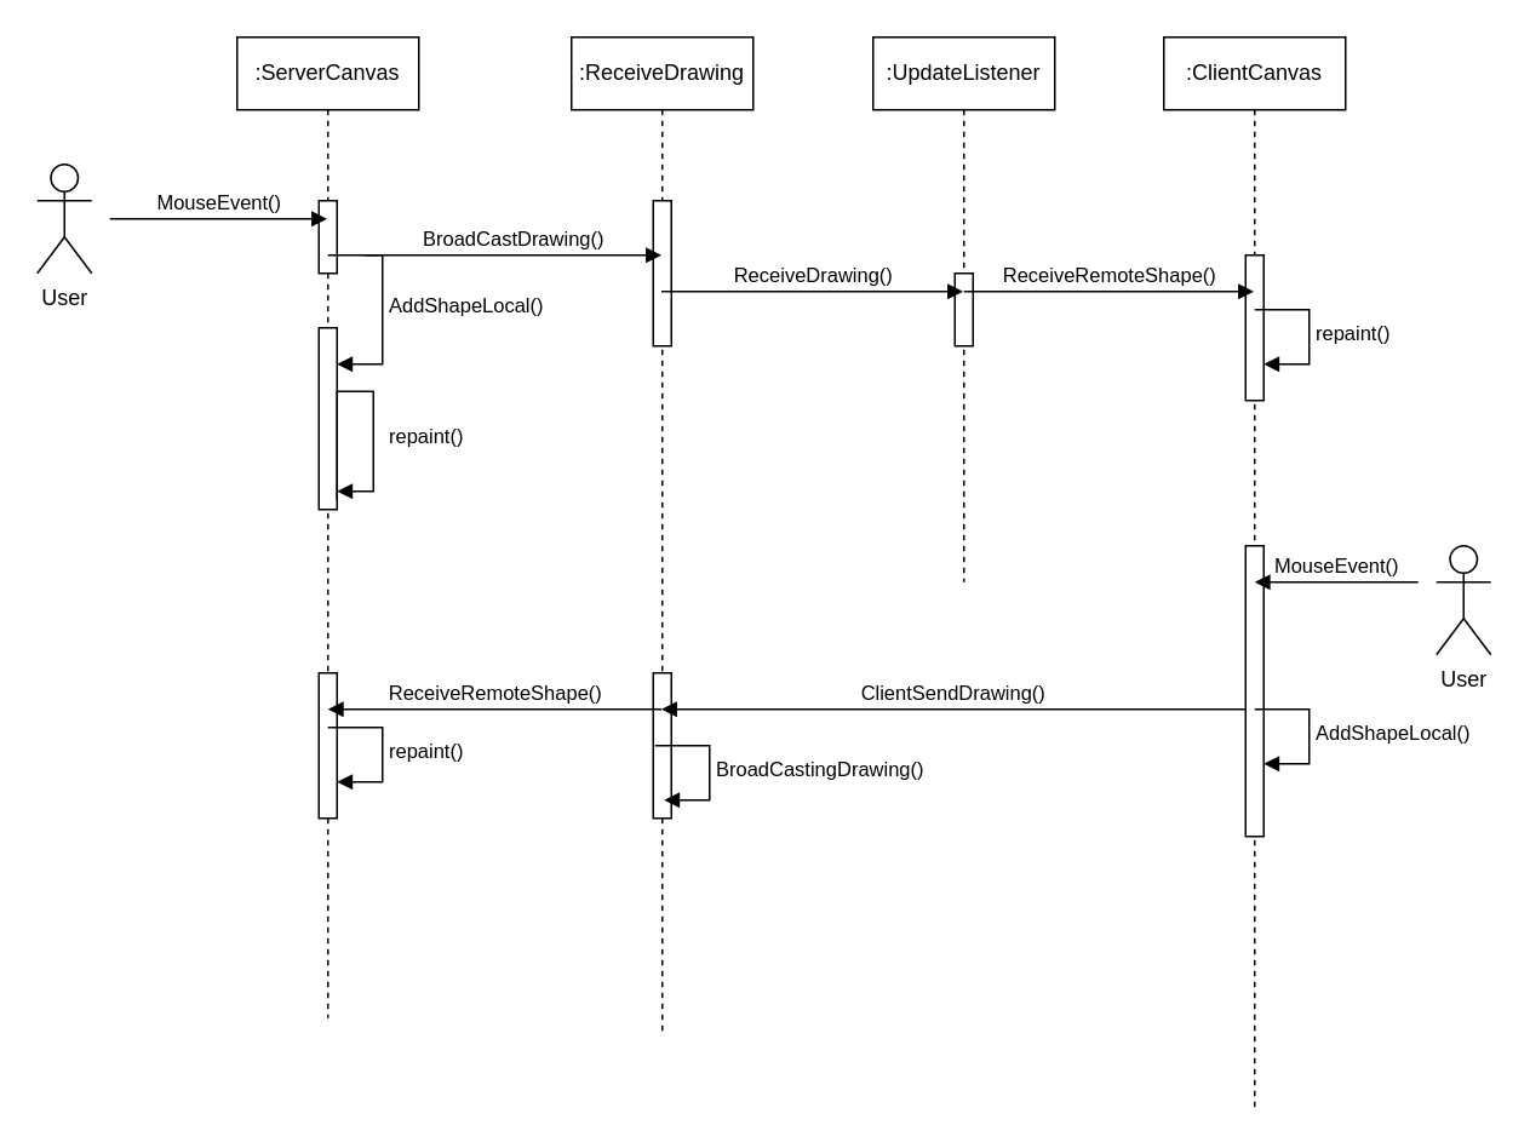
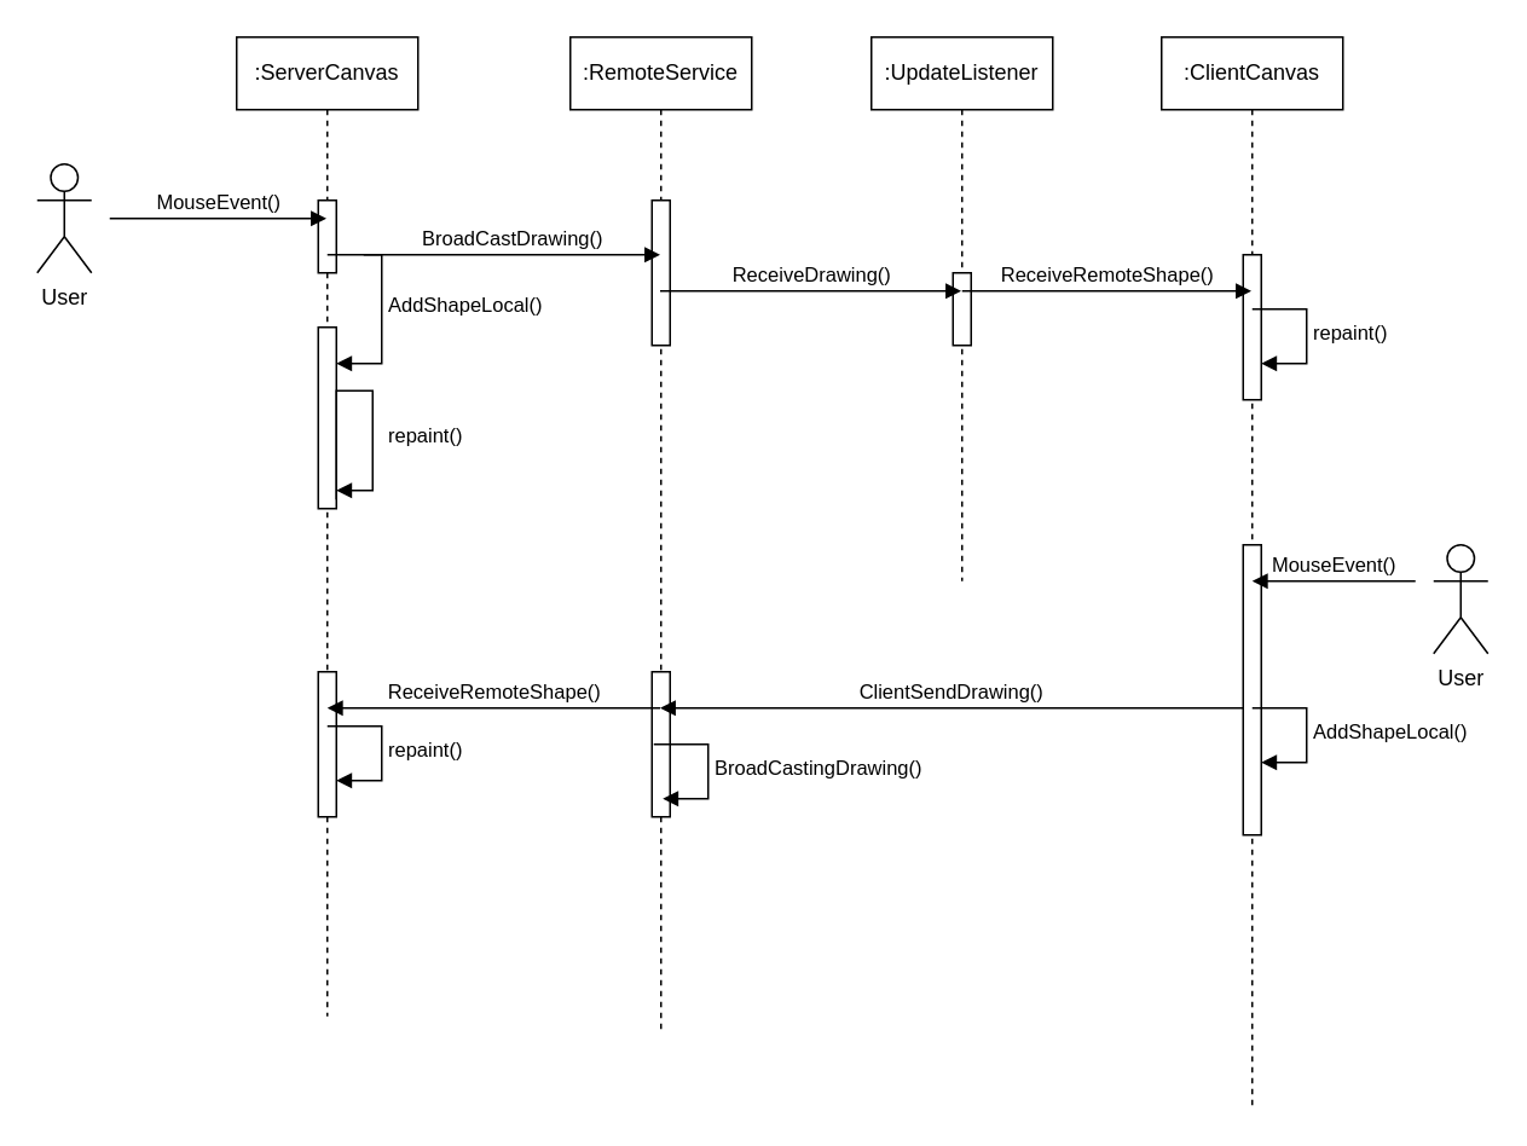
  <mxCell id="0" />
  <mxCell id="1" parent="0" />
  <mxCell id="2" value="User" style="shape=umlActor;verticalLabelPosition=bottom;verticalAlign=top;html=1;" parent="1" vertex="1"><mxGeometry x="20" y="90" width="30" height="60" as="geometry" /></mxCell>
  <mxCell id="3" value=":ServerCanvas" style="shape=umlLifeline;perimeter=lifelinePerimeter;whiteSpace=wrap;html=1;container=1;dropTarget=0;collapsible=0;recursiveResize=0;outlineConnect=0;portConstraint=eastwest;newEdgeStyle={&quot;curved&quot;:0,&quot;rounded&quot;:0};" parent="1" vertex="1"><mxGeometry x="130" y="20" width="100" height="540" as="geometry" /></mxCell>
  <mxCell id="4" value="" style="html=1;points=[[0,0,0,0,5],[0,1,0,0,-5],[1,0,0,0,5],[1,1,0,0,-5]];perimeter=orthogonalPerimeter;outlineConnect=0;targetShapes=umlLifeline;portConstraint=eastwest;newEdgeStyle={&quot;curved&quot;:0,&quot;rounded&quot;:0};" parent="3" vertex="1"><mxGeometry x="45" y="90" width="10" height="40" as="geometry" /></mxCell>
  <mxCell id="5" value="" style="html=1;points=[[0,0,0,0,5],[0,1,0,0,-5],[1,0,0,0,5],[1,1,0,0,-5]];perimeter=orthogonalPerimeter;outlineConnect=0;targetShapes=umlLifeline;portConstraint=eastwest;newEdgeStyle={&quot;curved&quot;:0,&quot;rounded&quot;:0};" parent="3" vertex="1"><mxGeometry x="45" y="160" width="10" height="100" as="geometry" /></mxCell>
  <mxCell id="6" value="AddShapeLocal()" style="html=1;align=left;spacingLeft=2;endArrow=block;rounded=0;edgeStyle=orthogonalEdgeStyle;curved=0;rounded=0;exitX=0.5;exitY=0.75;exitDx=0;exitDy=0;exitPerimeter=0;" parent="3" source="4" target="5" edge="1"><mxGeometry relative="1" as="geometry"><mxPoint x="60" y="120" as="sourcePoint" /><Array as="points"><mxPoint x="80" y="120" /><mxPoint x="80" y="180" /></Array></mxGeometry></mxCell>
  <mxCell id="7" value="repaint()" style="html=1;align=left;spacingLeft=2;endArrow=block;rounded=0;edgeStyle=orthogonalEdgeStyle;curved=0;rounded=0;exitX=1;exitY=1;exitDx=0;exitDy=-5;exitPerimeter=0;" parent="3" source="5" edge="1"><mxGeometry x="0.355" y="5" relative="1" as="geometry"><mxPoint x="45" y="220" as="sourcePoint" /><Array as="points"><mxPoint x="75" y="195" /><mxPoint x="75" y="250" /></Array><mxPoint x="55" y="250" as="targetPoint" /><mxPoint as="offset" /></mxGeometry></mxCell>
  <mxCell id="8" value="" style="html=1;points=[[0,0,0,0,5],[0,1,0,0,-5],[1,0,0,0,5],[1,1,0,0,-5]];perimeter=orthogonalPerimeter;outlineConnect=0;targetShapes=umlLifeline;portConstraint=eastwest;newEdgeStyle={&quot;curved&quot;:0,&quot;rounded&quot;:0};" vertex="1" parent="3"><mxGeometry x="45" y="350" width="10" height="80" as="geometry" /></mxCell>
  <mxCell id="9" value="MouseEvent()" style="html=1;verticalAlign=bottom;endArrow=block;curved=0;rounded=0;" parent="1" target="3" edge="1"><mxGeometry width="80" relative="1" as="geometry"><mxPoint x="60" y="120" as="sourcePoint" /><mxPoint x="140" y="120" as="targetPoint" /></mxGeometry></mxCell>
- <mxCell id="10" value=":ReceiveDrawing" style="shape=umlLifeline;perimeter=lifelinePerimeter;whiteSpace=wrap;html=1;container=1;dropTarget=0;collapsible=0;recursiveResize=0;outlineConnect=0;portConstraint=eastwest;newEdgeStyle={&quot;curved&quot;:0,&quot;rounded&quot;:0};" parent="1" vertex="1"><mxGeometry x="314" y="20" width="100" height="550" as="geometry" /></mxCell>
+ <mxCell id="10" value=":RemoteService" style="shape=umlLifeline;perimeter=lifelinePerimeter;whiteSpace=wrap;html=1;container=1;dropTarget=0;collapsible=0;recursiveResize=0;outlineConnect=0;portConstraint=eastwest;newEdgeStyle={&quot;curved&quot;:0,&quot;rounded&quot;:0};" parent="1" vertex="1"><mxGeometry x="314" y="20" width="100" height="550" as="geometry" /></mxCell>
  <mxCell id="11" value="" style="html=1;points=[[0,0,0,0,5],[0,1,0,0,-5],[1,0,0,0,5],[1,1,0,0,-5]];perimeter=orthogonalPerimeter;outlineConnect=0;targetShapes=umlLifeline;portConstraint=eastwest;newEdgeStyle={&quot;curved&quot;:0,&quot;rounded&quot;:0};" parent="10" vertex="1"><mxGeometry x="45" y="90" width="10" height="80" as="geometry" /></mxCell>
  <mxCell id="12" value="" style="html=1;points=[[0,0,0,0,5],[0,1,0,0,-5],[1,0,0,0,5],[1,1,0,0,-5]];perimeter=orthogonalPerimeter;outlineConnect=0;targetShapes=umlLifeline;portConstraint=eastwest;newEdgeStyle={&quot;curved&quot;:0,&quot;rounded&quot;:0};" vertex="1" parent="10"><mxGeometry x="45" y="350" width="10" height="80" as="geometry" /></mxCell>
  <mxCell id="13" value="BroadCastDrawing()" style="html=1;verticalAlign=bottom;endArrow=block;curved=0;rounded=0;" parent="1" target="10" edge="1"><mxGeometry x="0.003" width="80" relative="1" as="geometry"><mxPoint x="200" y="140" as="sourcePoint" /><mxPoint x="280" y="140" as="targetPoint" /><mxPoint as="offset" /></mxGeometry></mxCell>
  <mxCell id="14" value=":UpdateListener" style="shape=umlLifeline;perimeter=lifelinePerimeter;whiteSpace=wrap;html=1;container=1;dropTarget=0;collapsible=0;recursiveResize=0;outlineConnect=0;portConstraint=eastwest;newEdgeStyle={&quot;curved&quot;:0,&quot;rounded&quot;:0};" parent="1" vertex="1"><mxGeometry x="480" y="20" width="100" height="300" as="geometry" /></mxCell>
  <mxCell id="15" value="" style="html=1;points=[[0,0,0,0,5],[0,1,0,0,-5],[1,0,0,0,5],[1,1,0,0,-5]];perimeter=orthogonalPerimeter;outlineConnect=0;targetShapes=umlLifeline;portConstraint=eastwest;newEdgeStyle={&quot;curved&quot;:0,&quot;rounded&quot;:0};" parent="14" vertex="1"><mxGeometry x="45" y="130" width="10" height="40" as="geometry" /></mxCell>
  <mxCell id="16" value="ReceiveDrawing()" style="html=1;verticalAlign=bottom;endArrow=block;curved=0;rounded=0;" parent="1" source="10" target="14" edge="1"><mxGeometry width="80" relative="1" as="geometry"><mxPoint x="400" y="150" as="sourcePoint" /><mxPoint x="480" y="150" as="targetPoint" /><Array as="points"><mxPoint x="460" y="160" /></Array><mxPoint as="offset" /></mxGeometry></mxCell>
  <mxCell id="17" value=":ClientCanvas" style="shape=umlLifeline;perimeter=lifelinePerimeter;whiteSpace=wrap;html=1;container=1;dropTarget=0;collapsible=0;recursiveResize=0;outlineConnect=0;portConstraint=eastwest;newEdgeStyle={&quot;curved&quot;:0,&quot;rounded&quot;:0};" parent="1" vertex="1"><mxGeometry x="640" y="20" width="100" height="590" as="geometry" /></mxCell>
  <mxCell id="18" value="" style="html=1;points=[[0,0,0,0,5],[0,1,0,0,-5],[1,0,0,0,5],[1,1,0,0,-5]];perimeter=orthogonalPerimeter;outlineConnect=0;targetShapes=umlLifeline;portConstraint=eastwest;newEdgeStyle={&quot;curved&quot;:0,&quot;rounded&quot;:0};" parent="17" vertex="1"><mxGeometry x="45" y="120" width="10" height="80" as="geometry" /></mxCell>
  <mxCell id="19" value="" style="html=1;points=[[0,0,0,0,5],[0,1,0,0,-5],[1,0,0,0,5],[1,1,0,0,-5]];perimeter=orthogonalPerimeter;outlineConnect=0;targetShapes=umlLifeline;portConstraint=eastwest;newEdgeStyle={&quot;curved&quot;:0,&quot;rounded&quot;:0};" parent="17" vertex="1"><mxGeometry x="45" y="280" width="10" height="160" as="geometry" /></mxCell>
  <mxCell id="20" value="ReceiveRemoteShape()" style="html=1;verticalAlign=bottom;endArrow=block;curved=0;rounded=0;" parent="1" target="17" edge="1"><mxGeometry width="80" relative="1" as="geometry"><mxPoint x="530" y="160" as="sourcePoint" /><mxPoint x="610" y="160" as="targetPoint" /></mxGeometry></mxCell>
  <mxCell id="21" value="repaint()" style="html=1;align=left;spacingLeft=2;endArrow=block;rounded=0;edgeStyle=orthogonalEdgeStyle;curved=0;rounded=0;" parent="1" edge="1"><mxGeometry relative="1" as="geometry"><mxPoint x="690" y="170" as="sourcePoint" /><Array as="points"><mxPoint x="720" y="200" /></Array><mxPoint x="695" y="200" as="targetPoint" /></mxGeometry></mxCell>
  <mxCell id="22" value="User" style="shape=umlActor;verticalLabelPosition=bottom;verticalAlign=top;html=1;" parent="1" vertex="1"><mxGeometry x="790" y="300" width="30" height="60" as="geometry" /></mxCell>
  <mxCell id="23" value="repaint()" style="html=1;align=left;spacingLeft=2;endArrow=block;rounded=0;edgeStyle=orthogonalEdgeStyle;curved=0;rounded=0;" edge="1" parent="1"><mxGeometry relative="1" as="geometry"><mxPoint x="180" y="400" as="sourcePoint" /><Array as="points"><mxPoint x="210" y="430" /></Array><mxPoint x="185" y="430" as="targetPoint" /></mxGeometry></mxCell>
  <mxCell id="24" value="MouseEvent()" style="html=1;verticalAlign=bottom;endArrow=block;curved=0;rounded=0;" parent="1" edge="1"><mxGeometry width="80" relative="1" as="geometry"><mxPoint x="780" y="320" as="sourcePoint" /><mxPoint x="690" y="320" as="targetPoint" /></mxGeometry></mxCell>
  <mxCell id="25" value="AddShapeLocal()" style="html=1;align=left;spacingLeft=2;endArrow=block;rounded=0;edgeStyle=orthogonalEdgeStyle;curved=0;rounded=0;" edge="1" parent="1"><mxGeometry relative="1" as="geometry"><mxPoint x="690" y="390" as="sourcePoint" /><Array as="points"><mxPoint x="720" y="420" /></Array><mxPoint x="695" y="420" as="targetPoint" /></mxGeometry></mxCell>
  <mxCell id="26" value="ClientSendDrawing()" style="html=1;verticalAlign=bottom;endArrow=block;curved=0;rounded=0;" edge="1" parent="1"><mxGeometry width="80" relative="1" as="geometry"><mxPoint x="685" y="390" as="sourcePoint" /><mxPoint x="363.5" y="390" as="targetPoint" /></mxGeometry></mxCell>
  <mxCell id="27" value="ReceiveRemoteShape()" style="html=1;verticalAlign=bottom;endArrow=block;curved=0;rounded=0;" edge="1" parent="1" source="10"><mxGeometry width="80" relative="1" as="geometry"><mxPoint x="340" y="390" as="sourcePoint" /><mxPoint x="180" y="390" as="targetPoint" /></mxGeometry></mxCell>
  <mxCell id="28" value="BroadCastingDrawing()" style="html=1;align=left;spacingLeft=2;endArrow=block;rounded=0;edgeStyle=orthogonalEdgeStyle;curved=0;rounded=0;" edge="1" parent="1"><mxGeometry relative="1" as="geometry"><mxPoint x="360" y="410" as="sourcePoint" /><Array as="points"><mxPoint x="390" y="440" /></Array><mxPoint x="365" y="440" as="targetPoint" /></mxGeometry></mxCell>
